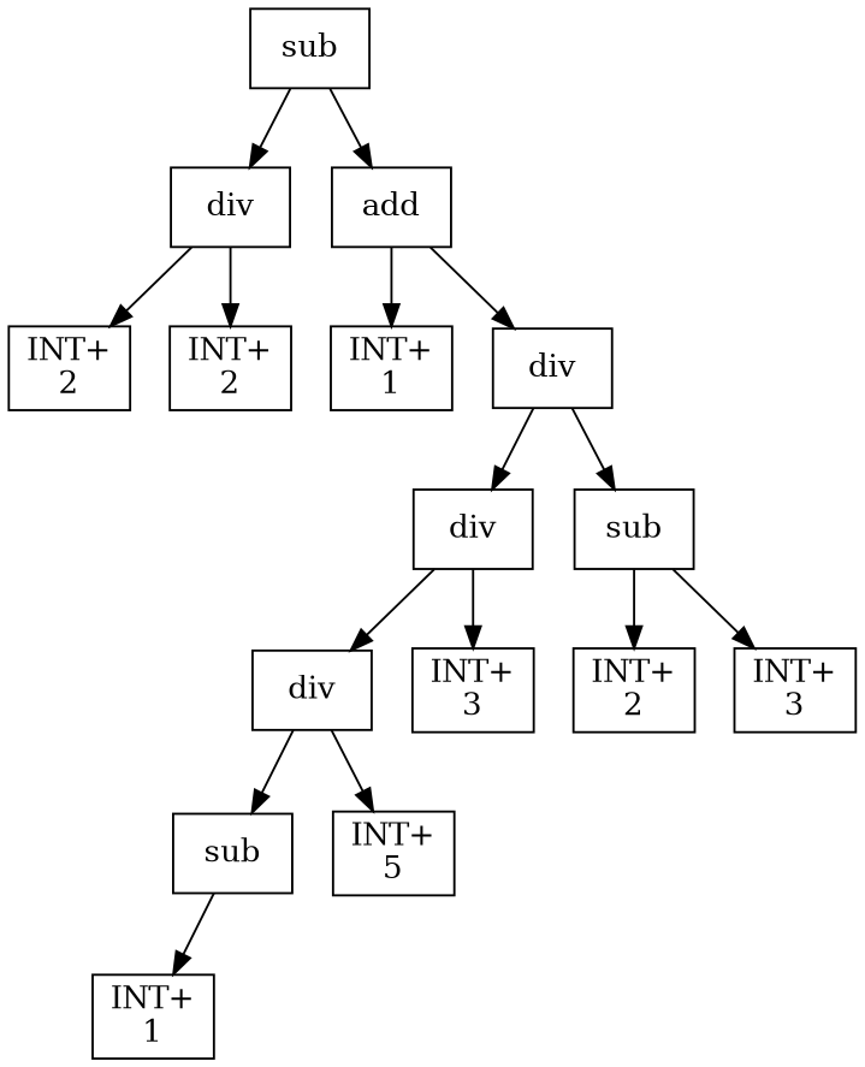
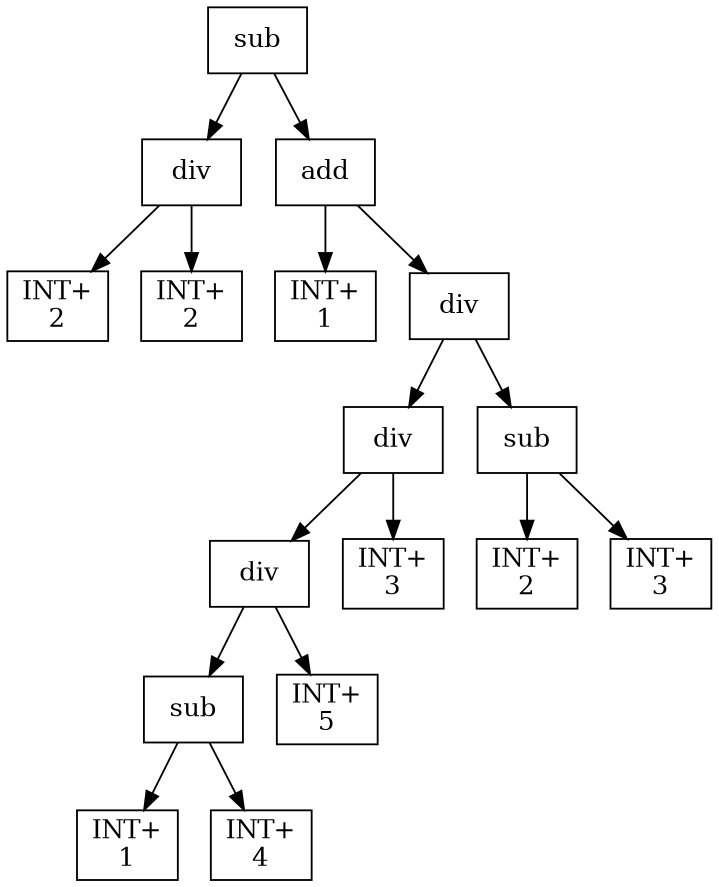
  digraph {
    node [shape=box]
    n1 [label=sub]
    n2 [label=div]
    n3 [label=add]
    n4 [label="INT+\n2"]
    n5 [label="INT+\n2"]
    n6 [label="INT+\n1"]
    n7 [label=div]
    n8 [label=div]
    n9 [label=sub]
    n10 [label=div]
    n11 [label="INT+\n3"]
    n12 [label=sub]
    n13 [label="INT+\n5"]
    n14 [label="INT+\n1"]
+   n15 [label="INT+\n4"]
    n16 [label="INT+\n2"]
    n17 [label="INT+\n3"]
    n1 -> n2
    n1 -> n3
    n2 -> n4
    n2 -> n5
    n3 -> n6
    n3 -> n7
    n7 -> n8
    n7 -> n9
    n8 -> n10
    n8 -> n11
    n9 -> n16
    n9 -> n17
    n10 -> n12
    n10 -> n13
    n12 -> n14
+   n12 -> n15
  }
